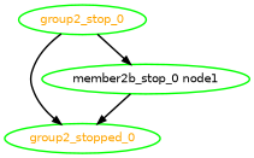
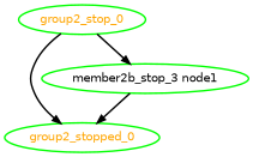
  digraph {
    fontname="DejaVu Sans"
    node [color=green fontcolor=orange style=bold fontname="DejaVu Sans"]
    edge [style=bold fontname="DejaVu Sans"]
    group2_stop_0
    group2_stopped_0
-   "member2b_stop_0 node1" [fontcolor=black]
+   "member2b_stop_0 node1" [fontcolor=black label="member2b_stop_3 node1"]
    group2_stop_0 -> group2_stopped_0
    group2_stop_0 -> "member2b_stop_0 node1"
    "member2b_stop_0 node1" -> group2_stopped_0
  }
